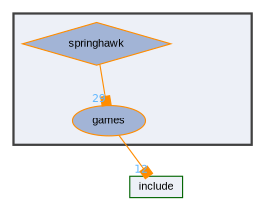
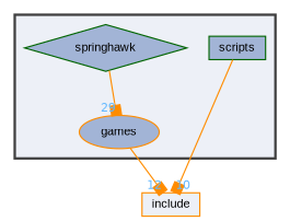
  digraph {
    compound=true
    fontname="Liberation Sans"
    node [color=darkorange fillcolor="#a2b4d6" fontname="Liberation Sans" fontsize=10 shape=box style=filled]
    edge [arrowhead=box color=darkorange fontcolor=steelblue1 fontname="Liberation Sans" fontsize=10 labeldistance=1.5 labelfontname=Helvetica labelfontsize=10]
    n1 [height=0.2 label=games shape=ellipse width=0.4]
-   n3 [height=0.2 label=springhawk shape=diamond width=0.4]
-   n4 [color=darkgreen fillcolor="#edf0f7" height=0.2 label=include width=0.4]
+   n2 [color=darkgreen height=0.2 label=scripts width=0.4]
+   n3 [color=darkgreen height=0.2 label=springhawk shape=diamond width=0.4]
+   n4 [fillcolor="#edf0f7" height=0.2 label=include width=0.4]
    subgraph cluster_1 {
      bgcolor="#edf0f7"
      fontsize=10
      pencolor=grey25
      style="filled,bold"
      n1
+     n2
      n3
    }
    n1 -> n4 [headlabel=12]
+   n2 -> n4 [headlabel=10]
    n3 -> n1 [headlabel=29]
  }
